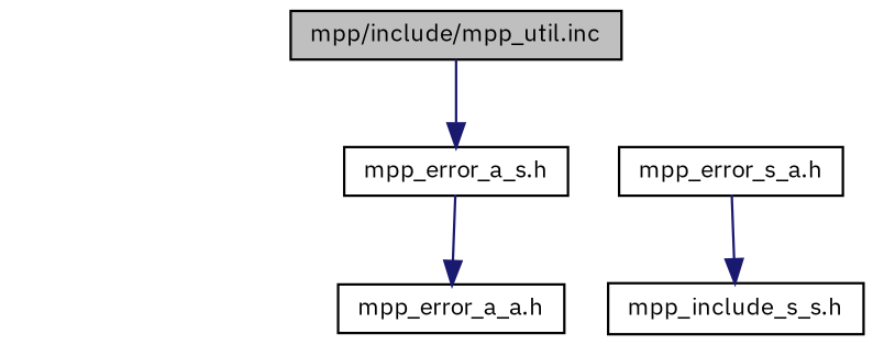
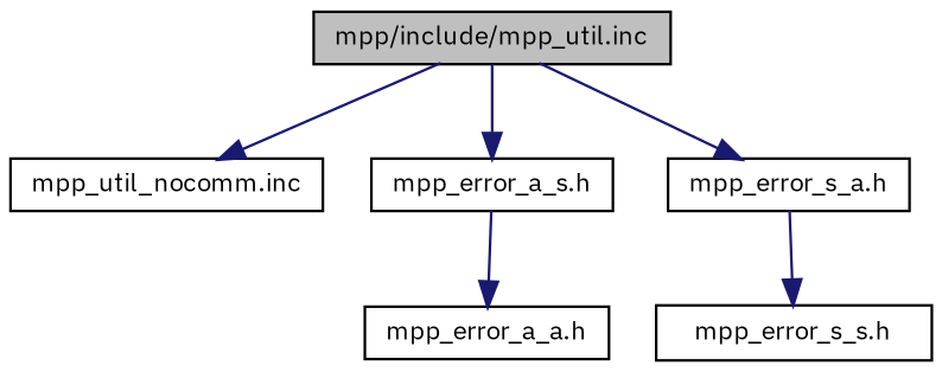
  digraph {
    fontname="IBM Plex Sans"
    node [color=black fillcolor=white fontname="IBM Plex Sans" fontsize=10 shape=record style=filled]
    edge [color=midnightblue fontname="IBM Plex Sans" fontsize=10 labelfontname=Helvetica labelfontsize=10 style=solid]
    n1 [fillcolor=grey75 fontcolor=black height=0.2 label="mpp/include/mpp_util.inc" width=0.4]
+   n2 [height=0.2 label="mpp_util_nocomm.inc" width=0.4]
    n3 [height=0.2 label="mpp_error_a_s.h" width=0.4]
    n4 [height=0.2 label="mpp_error_s_a.h" width=0.4]
    n5 [height=0.2 label="mpp_error_a_a.h" width=0.4]
-   n6 [height=0.2 label="mpp_include_s_s.h" width=0.4]
+   n6 [height=0.2 label="mpp_error_s_s.h" width=0.4]
+   n1 -> n2
    n1 -> n3
+   n1 -> n4
    n3 -> n5
    n4 -> n6
  }
